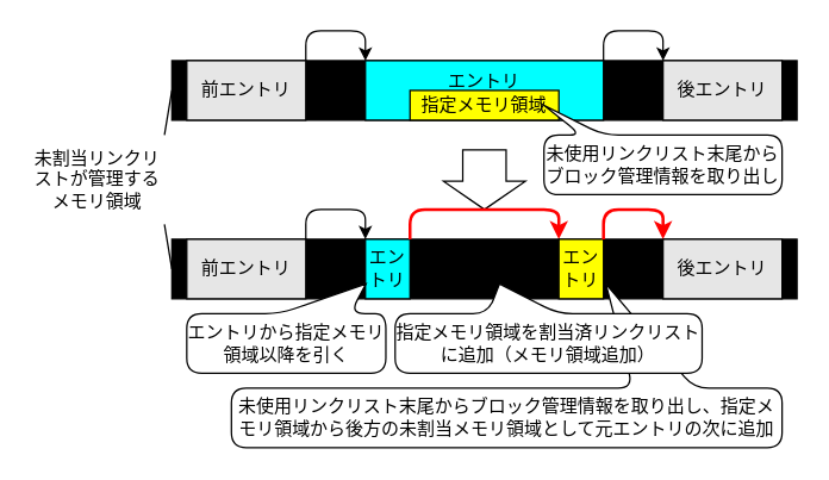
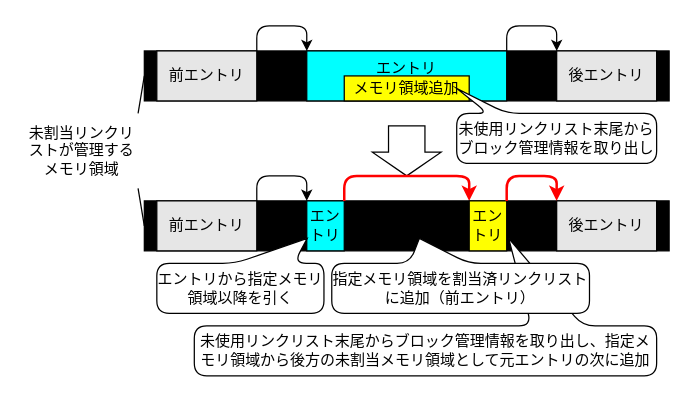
  <mxCell id="0" />
  <mxCell id="1" parent="0" />
  <mxCell id="2" value="" style="rounded=0;whiteSpace=wrap;html=1;fillColor=#000000;" parent="1" vertex="1"><mxGeometry x="115" y="40" width="420" height="40" as="geometry" /></mxCell>
  <mxCell id="3" value="未割当リンクリストが管理するメモリ領域" style="text;html=1;strokeColor=none;fillColor=none;align=center;verticalAlign=middle;whiteSpace=wrap;rounded=0;" parent="1" vertex="1"><mxGeometry x="20" y="90" width="90" height="60" as="geometry" /></mxCell>
  <mxCell id="4" value="後エントリ" style="rounded=0;whiteSpace=wrap;html=1;fillColor=#E6E6E6;" parent="1" vertex="1"><mxGeometry x="445" y="40" width="80" height="40" as="geometry" /></mxCell>
  <mxCell id="5" value="エントリ" style="rounded=0;whiteSpace=wrap;html=1;verticalAlign=top;fillColor=#00FFFF;" parent="1" vertex="1"><mxGeometry x="245" y="40" width="160" height="40" as="geometry" /></mxCell>
  <mxCell id="6" value="前エントリ" style="rounded=0;whiteSpace=wrap;html=1;fillColor=#E6E6E6;" parent="1" vertex="1"><mxGeometry x="125" y="40" width="80" height="40" as="geometry" /></mxCell>
  <mxCell id="7" value="" style="endArrow=classic;html=1;exitX=1;exitY=0;exitDx=0;exitDy=0;entryX=0;entryY=0;entryDx=0;entryDy=0;" parent="1" source="6" target="5" edge="1"><mxGeometry width="50" height="50" relative="1" as="geometry"><mxPoint x="225" y="10" as="sourcePoint" /><mxPoint x="275" y="-40" as="targetPoint" /><Array as="points"><mxPoint x="205" y="20" /><mxPoint x="245" y="20" /></Array></mxGeometry></mxCell>
  <mxCell id="8" value="" style="rounded=0;whiteSpace=wrap;html=1;fillColor=#000000;" parent="1" vertex="1"><mxGeometry x="115" y="160" width="420" height="40" as="geometry" /></mxCell>
  <mxCell id="9" value="前エントリ" style="rounded=0;whiteSpace=wrap;html=1;fillColor=#E6E6E6;" parent="1" vertex="1"><mxGeometry x="125" y="160" width="80" height="40" as="geometry" /></mxCell>
  <mxCell id="10" value="" style="html=1;shadow=0;dashed=0;align=center;verticalAlign=middle;shape=mxgraph.arrows2.arrow;dy=0.47;dx=19;direction=south;notch=0;rounded=1;fillColor=#FFFFFF;" parent="1" vertex="1"><mxGeometry x="297.5" y="100" width="55" height="40" as="geometry" /></mxCell>
  <mxCell id="11" value="" style="endArrow=none;html=1;entryX=0;entryY=0.5;entryDx=0;entryDy=0;exitX=1;exitY=0;exitDx=0;exitDy=0;" parent="1" source="3" target="2" edge="1"><mxGeometry width="50" height="50" relative="1" as="geometry"><mxPoint x="25" y="200" as="sourcePoint" /><mxPoint x="75" y="150" as="targetPoint" /></mxGeometry></mxCell>
  <mxCell id="12" value="" style="endArrow=none;html=1;entryX=0;entryY=0.5;entryDx=0;entryDy=0;exitX=1;exitY=1;exitDx=0;exitDy=0;" parent="1" source="3" target="8" edge="1"><mxGeometry width="50" height="50" relative="1" as="geometry"><mxPoint x="35" y="220" as="sourcePoint" /><mxPoint x="85" y="170" as="targetPoint" /></mxGeometry></mxCell>
  <mxCell id="13" value="後エントリ" style="rounded=0;whiteSpace=wrap;html=1;fillColor=#E6E6E6;" vertex="1" parent="1"><mxGeometry x="445" y="160" width="80" height="40" as="geometry" /></mxCell>
- <mxCell id="14" value="指定メモリ領域" style="rounded=0;whiteSpace=wrap;html=1;fillColor=#FFFF00;" vertex="1" parent="1"><mxGeometry x="275" y="60" width="100" height="20" as="geometry" /></mxCell>
+ <mxCell id="14" value="メモリ領域追加" style="rounded=0;whiteSpace=wrap;html=1;fillColor=#FFFF00;" vertex="1" parent="1"><mxGeometry x="275" y="60" width="100" height="20" as="geometry" /></mxCell>
  <mxCell id="15" value="" style="endArrow=classic;html=1;exitX=1;exitY=0;exitDx=0;exitDy=0;entryX=0;entryY=0;entryDx=0;entryDy=0;" edge="1" parent="1"><mxGeometry width="50" height="50" relative="1" as="geometry"><mxPoint x="405" y="40" as="sourcePoint" /><mxPoint x="445" y="40" as="targetPoint" /><Array as="points"><mxPoint x="405" y="20" /><mxPoint x="445" y="20" /></Array></mxGeometry></mxCell>
  <mxCell id="16" value="未使用リンクリスト末尾からブロック管理情報を取り出し" style="shape=callout;whiteSpace=wrap;html=1;perimeter=calloutPerimeter;direction=west;base=15;size=20;position=0.75;fillColor=#FFFFFF;rounded=1;position2=1;" parent="1" vertex="1"><mxGeometry x="365" y="70" width="160" height="60" as="geometry" /></mxCell>
  <mxCell id="17" value="エントリ" style="rounded=0;whiteSpace=wrap;html=1;verticalAlign=middle;fillColor=#00FFFF;" vertex="1" parent="1"><mxGeometry x="245" y="160" width="30" height="40" as="geometry" /></mxCell>
  <mxCell id="18" value="" style="endArrow=classic;html=1;exitX=1;exitY=0;exitDx=0;exitDy=0;entryX=0;entryY=0;entryDx=0;entryDy=0;strokeWidth=2;strokeColor=#FF0000;" edge="1" parent="1" source="17" target="21"><mxGeometry width="50" height="50" relative="1" as="geometry"><mxPoint x="405" y="160" as="sourcePoint" /><mxPoint x="445" y="160" as="targetPoint" /><Array as="points"><mxPoint x="275" y="140" /><mxPoint x="375" y="140" /></Array></mxGeometry></mxCell>
  <mxCell id="19" value="" style="endArrow=classic;html=1;exitX=1;exitY=0;exitDx=0;exitDy=0;entryX=0;entryY=0;entryDx=0;entryDy=0;" edge="1" parent="1" target="17"><mxGeometry width="50" height="50" relative="1" as="geometry"><mxPoint x="205" y="160" as="sourcePoint" /><mxPoint x="245" y="160" as="targetPoint" /><Array as="points"><mxPoint x="205" y="140" /><mxPoint x="245" y="140" /></Array></mxGeometry></mxCell>
  <mxCell id="20" value="エントリから指定メモリ領域以降を引く" style="shape=callout;whiteSpace=wrap;html=1;perimeter=calloutPerimeter;direction=west;base=47;size=20;position=0.18;fillColor=#FFFFFF;rounded=1;position2=0.1;" parent="1" vertex="1"><mxGeometry x="125" y="190" width="133.75" height="60" as="geometry" /></mxCell>
  <mxCell id="21" value="エントリ" style="rounded=0;whiteSpace=wrap;html=1;verticalAlign=middle;fillColor=#FFFF00;" vertex="1" parent="1"><mxGeometry x="375" y="160" width="30" height="40" as="geometry" /></mxCell>
  <mxCell id="22" value="" style="endArrow=classic;html=1;exitX=1;exitY=0;exitDx=0;exitDy=0;entryX=0;entryY=0;entryDx=0;entryDy=0;strokeWidth=2;strokeColor=#FF0000;" edge="1" parent="1" target="13"><mxGeometry width="50" height="50" relative="1" as="geometry"><mxPoint x="405" y="160" as="sourcePoint" /><mxPoint x="505" y="160" as="targetPoint" /><Array as="points"><mxPoint x="405" y="140" /><mxPoint x="445" y="140" /></Array></mxGeometry></mxCell>
  <mxCell id="23" value="未使用リンクリスト末尾からブロック管理情報を取り出し、指定メモリ領域から後方の未割当メモリ領域として元エントリの次に追加" style="shape=callout;whiteSpace=wrap;html=1;perimeter=calloutPerimeter;direction=west;base=41;size=70;position=0.16;fillColor=#FFFFFF;rounded=1;position2=0.32;" vertex="1" parent="1"><mxGeometry x="155" y="190" width="370" height="110" as="geometry" /></mxCell>
- <mxCell id="24" value="指定メモリ領域を割当済リンクリストに追加（メモリ領域追加）" style="shape=callout;whiteSpace=wrap;html=1;perimeter=calloutPerimeter;direction=west;base=47;size=20;position=0.47;fillColor=#FFFFFF;rounded=1;position2=0.66;" vertex="1" parent="1"><mxGeometry x="265" y="190" width="206.25" height="60" as="geometry" /></mxCell>
+ <mxCell id="24" value="指定メモリ領域を割当済リンクリストに追加（前エントリ）" style="shape=callout;whiteSpace=wrap;html=1;perimeter=calloutPerimeter;direction=west;base=47;size=20;position=0.47;fillColor=#FFFFFF;rounded=1;position2=0.66;" vertex="1" parent="1"><mxGeometry x="265" y="190" width="206.25" height="60" as="geometry" /></mxCell>
